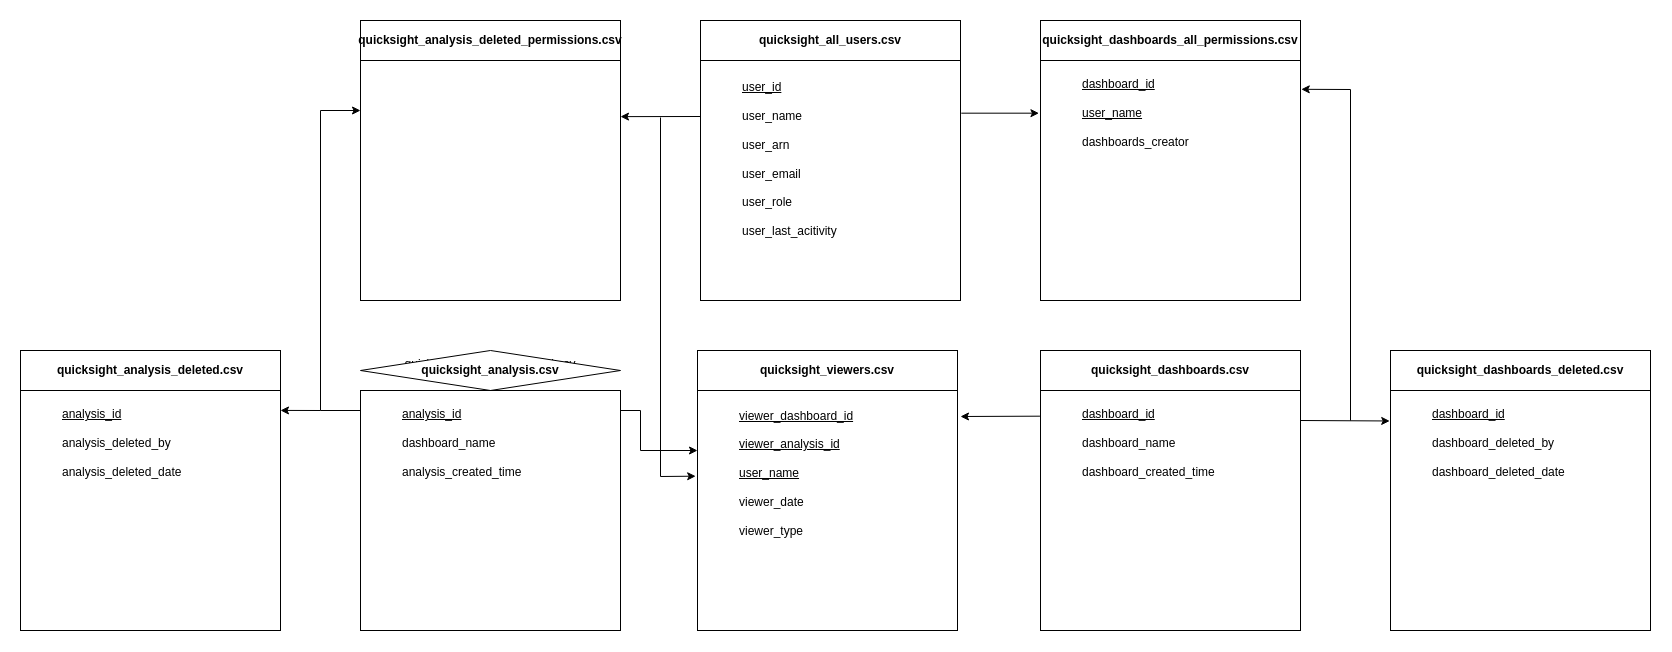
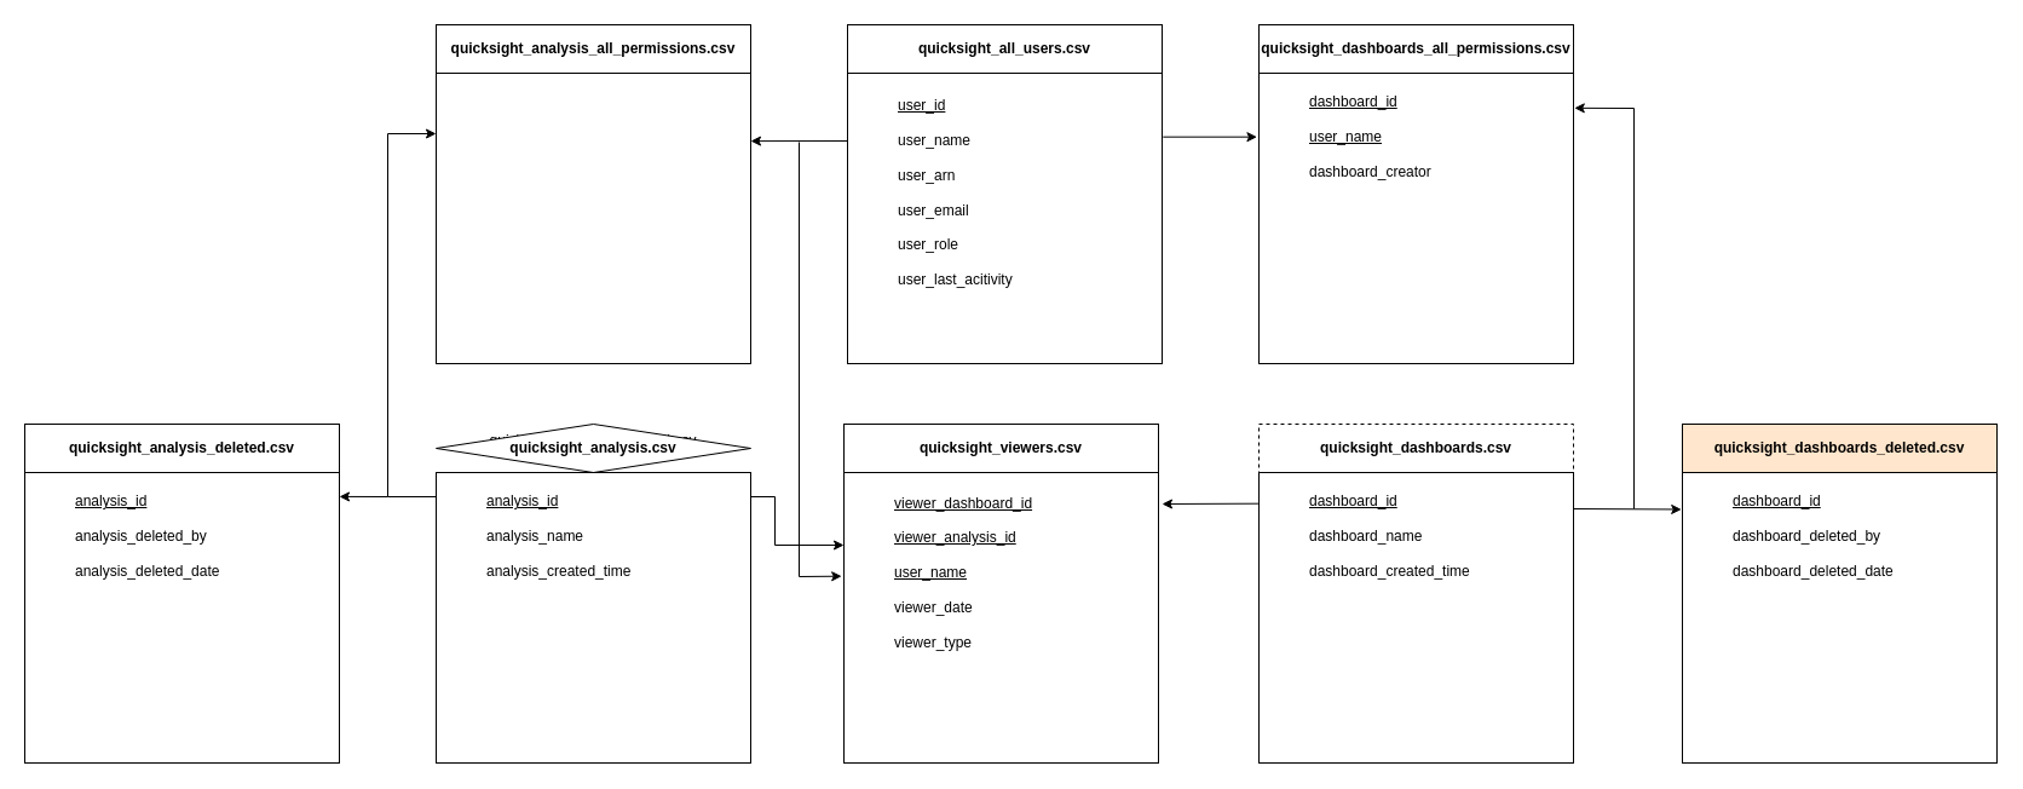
  <mxCell id="0" />
  <mxCell id="1" parent="0" />
  <mxCell id="2" value="" style="group" vertex="1" connectable="0" parent="1"><mxGeometry x="20" y="20" width="1630" height="610" as="geometry" /></mxCell>
  <mxCell id="3" value="" style="group" vertex="1" connectable="0" parent="2"><mxGeometry width="940" height="610" as="geometry" /></mxCell>
  <mxCell id="4" value="" style="group" vertex="1" connectable="0" parent="3"><mxGeometry x="680" width="260" height="280" as="geometry" /></mxCell>
  <mxCell id="5" value="&lt;b&gt;quicksight_all_users.csv&lt;/b&gt;" style="rounded=0;whiteSpace=wrap;html=1;" vertex="1" parent="4"><mxGeometry width="260" height="40" as="geometry" /></mxCell>
  <mxCell id="6" value="" style="rounded=0;whiteSpace=wrap;html=1;" vertex="1" parent="4"><mxGeometry y="40" width="260" height="240" as="geometry" /></mxCell>
  <mxCell id="7" value="&lt;div&gt;&lt;u&gt;user_id&lt;/u&gt;&lt;/div&gt;&lt;div&gt;&lt;br&gt;&lt;/div&gt;&lt;div&gt;user_name&lt;/div&gt;&lt;div&gt;&lt;br&gt;&lt;/div&gt;&lt;div&gt;user_arn&lt;/div&gt;&lt;div&gt;&lt;br&gt;&lt;/div&gt;&lt;div&gt;user_email&lt;/div&gt;&lt;div&gt;&lt;br&gt;&lt;/div&gt;&lt;div&gt;user_role&lt;/div&gt;&lt;div&gt;&lt;br&gt;&lt;/div&gt;&lt;div&gt;user_last_acitivity&lt;br&gt;&lt;/div&gt;&lt;div&gt;&lt;br&gt;&lt;/div&gt;" style="text;html=1;align=left;verticalAlign=middle;resizable=0;points=[];autosize=1;strokeColor=none;fillColor=none;" vertex="1" parent="4"><mxGeometry x="40" y="51" width="120" height="190" as="geometry" /></mxCell>
  <mxCell id="8" value="" style="group" vertex="1" connectable="0" parent="3"><mxGeometry y="10" width="600" height="600" as="geometry" /></mxCell>
  <mxCell id="9" value="" style="group" vertex="1" connectable="0" parent="8"><mxGeometry width="600" height="600" as="geometry" /></mxCell>
  <mxCell id="10" value="quicksight_analysis_deleted.csv" style="group" vertex="1" connectable="0" parent="9"><mxGeometry x="340" y="320" width="260" height="280" as="geometry" /></mxCell>
  <mxCell id="11" value="&lt;b&gt;quicksight_analysis.csv&lt;/b&gt;" style="rhombus;whiteSpace=wrap;html=1;" vertex="1" parent="10"><mxGeometry width="260" height="40" as="geometry" /></mxCell>
  <mxCell id="12" value="" style="rounded=0;whiteSpace=wrap;html=1;" vertex="1" parent="10"><mxGeometry y="40" width="260" height="240" as="geometry" /></mxCell>
- <mxCell id="13" value="&lt;div&gt;&lt;u&gt;analysis_id&lt;/u&gt;&lt;/div&gt;&lt;div&gt;&lt;br&gt;&lt;/div&gt;&lt;div&gt;dashboard_name&lt;span&gt;&lt;br&gt;&lt;/span&gt;&lt;/div&gt;&lt;div&gt;&lt;br&gt;&lt;/div&gt;&lt;div&gt;analysis_created_time&lt;br&gt;&lt;/div&gt;&lt;div&gt;&lt;br&gt;&lt;/div&gt;" style="text;html=1;align=left;verticalAlign=middle;resizable=0;points=[];autosize=1;strokeColor=none;fillColor=none;" vertex="1" parent="10"><mxGeometry x="40" y="50" width="150" height="100" as="geometry" /></mxCell>
+ <mxCell id="13" value="&lt;div&gt;&lt;u&gt;analysis_id&lt;/u&gt;&lt;/div&gt;&lt;div&gt;&lt;br&gt;&lt;/div&gt;&lt;div&gt;analysis_name&lt;span&gt;&lt;br&gt;&lt;/span&gt;&lt;/div&gt;&lt;div&gt;&lt;br&gt;&lt;/div&gt;&lt;div&gt;analysis_created_time&lt;br&gt;&lt;/div&gt;&lt;div&gt;&lt;br&gt;&lt;/div&gt;" style="text;html=1;align=left;verticalAlign=middle;resizable=0;points=[];autosize=1;strokeColor=none;fillColor=none;" vertex="1" parent="10"><mxGeometry x="40" y="50" width="150" height="100" as="geometry" /></mxCell>
  <mxCell id="14" value="quicksight_analysis_deleted.csv" style="group" vertex="1" connectable="0" parent="9"><mxGeometry y="320" width="260" height="280" as="geometry" /></mxCell>
  <mxCell id="15" value="&lt;b&gt;quicksight_analysis_deleted.csv&lt;/b&gt;" style="rounded=0;whiteSpace=wrap;html=1;" vertex="1" parent="14"><mxGeometry width="260" height="40" as="geometry" /></mxCell>
  <mxCell id="16" value="" style="rounded=0;whiteSpace=wrap;html=1;" vertex="1" parent="14"><mxGeometry y="40" width="260" height="240" as="geometry" /></mxCell>
  <mxCell id="17" value="&lt;div&gt;&lt;u&gt;analysis_id&lt;/u&gt;&lt;/div&gt;&lt;div&gt;&lt;br&gt;&lt;/div&gt;&lt;div&gt;&lt;span&gt;analysis_deleted_by&lt;br&gt;&lt;/span&gt;&lt;/div&gt;&lt;div&gt;&lt;br&gt;&lt;/div&gt;&lt;div&gt;analysis_deleted_date&lt;br&gt;&lt;/div&gt;&lt;div&gt;&lt;br&gt;&lt;/div&gt;" style="text;html=1;align=left;verticalAlign=middle;resizable=0;points=[];autosize=1;strokeColor=none;fillColor=none;" vertex="1" parent="14"><mxGeometry x="40" y="50" width="150" height="100" as="geometry" /></mxCell>
  <mxCell id="18" value="" style="endArrow=classic;html=1;rounded=0;entryX=1;entryY=0.083;entryDx=0;entryDy=0;entryPerimeter=0;" edge="1" parent="9" target="16"><mxGeometry width="50" height="50" relative="1" as="geometry"><mxPoint x="340" y="380" as="sourcePoint" /><mxPoint x="200" y="200" as="targetPoint" /><Array as="points"><mxPoint x="300" y="380" /></Array></mxGeometry></mxCell>
  <mxCell id="19" value="" style="group" vertex="1" connectable="0" parent="9"><mxGeometry x="340" y="-10" width="260" height="280" as="geometry" /></mxCell>
- <mxCell id="20" value="&lt;b&gt;quicksight_analysis_deleted_permissions.csv &lt;/b&gt;" style="rounded=0;whiteSpace=wrap;html=1;" vertex="1" parent="19"><mxGeometry width="260" height="40" as="geometry" /></mxCell>
+ <mxCell id="20" value="&lt;b&gt;quicksight_analysis_all_permissions.csv &lt;/b&gt;" style="rounded=0;whiteSpace=wrap;html=1;" vertex="1" parent="19"><mxGeometry width="260" height="40" as="geometry" /></mxCell>
  <mxCell id="21" value="" style="rounded=0;whiteSpace=wrap;html=1;" vertex="1" parent="19"><mxGeometry y="40" width="260" height="240" as="geometry" /></mxCell>
  <mxCell id="22" value="" style="endArrow=classic;html=1;rounded=0;" edge="1" parent="8"><mxGeometry width="50" height="50" relative="1" as="geometry"><mxPoint x="300" y="380" as="sourcePoint" /><mxPoint x="340" y="80" as="targetPoint" /><Array as="points"><mxPoint x="300" y="80" /></Array></mxGeometry></mxCell>
  <mxCell id="23" value="" style="endArrow=classic;html=1;rounded=0;entryX=1;entryY=0.188;entryDx=0;entryDy=0;entryPerimeter=0;" edge="1" parent="3"><mxGeometry width="50" height="50" relative="1" as="geometry"><mxPoint x="680" y="96" as="sourcePoint" /><mxPoint x="600" y="96.12" as="targetPoint" /></mxGeometry></mxCell>
  <mxCell id="24" value="" style="endArrow=classic;html=1;rounded=0;entryX=0;entryY=0.25;entryDx=0;entryDy=0;" edge="1" parent="3" target="37"><mxGeometry width="50" height="50" relative="1" as="geometry"><mxPoint x="600" y="390" as="sourcePoint" /><mxPoint x="655" y="749" as="targetPoint" /><Array as="points"><mxPoint x="620" y="390" /><mxPoint x="620" y="430" /></Array></mxGeometry></mxCell>
  <mxCell id="25" value="" style="group" vertex="1" connectable="0" parent="2"><mxGeometry x="680" y="10" width="600" height="600" as="geometry" /></mxCell>
  <mxCell id="26" value="" style="group" vertex="1" connectable="0" parent="25"><mxGeometry width="600" height="600" as="geometry" /></mxCell>
  <mxCell id="27" value="quicksight_analysis_deleted.csv" style="group" vertex="1" connectable="0" parent="26"><mxGeometry x="340" y="320" width="260" height="280" as="geometry" /></mxCell>
- <mxCell id="28" value="&lt;b&gt;quicksight_dashboards.csv&lt;/b&gt;" style="rounded=0;whiteSpace=wrap;html=1;" vertex="1" parent="27"><mxGeometry width="260" height="40" as="geometry" /></mxCell>
+ <mxCell id="28" value="&lt;b&gt;quicksight_dashboards.csv&lt;/b&gt;" style="rounded=0;whiteSpace=wrap;html=1;dashed=1;" vertex="1" parent="27"><mxGeometry width="260" height="40" as="geometry" /></mxCell>
  <mxCell id="29" value="" style="rounded=0;whiteSpace=wrap;html=1;" vertex="1" parent="27"><mxGeometry y="40" width="260" height="240" as="geometry" /></mxCell>
  <mxCell id="30" value="&lt;div&gt;&lt;u&gt;dashboard_id&lt;/u&gt;&lt;/div&gt;&lt;div&gt;&lt;br&gt;&lt;/div&gt;&lt;div&gt;dashboard_name&lt;span&gt;&lt;br&gt;&lt;/span&gt;&lt;/div&gt;&lt;div&gt;&lt;br&gt;&lt;/div&gt;&lt;div&gt;dashboard_created_time&lt;br&gt;&lt;/div&gt;&lt;div&gt;&lt;br&gt;&lt;/div&gt;" style="text;html=1;align=left;verticalAlign=middle;resizable=0;points=[];autosize=1;strokeColor=none;fillColor=none;" vertex="1" parent="27"><mxGeometry x="40" y="50" width="160" height="100" as="geometry" /></mxCell>
  <mxCell id="31" value="" style="group" vertex="1" connectable="0" parent="26"><mxGeometry x="340" y="-10" width="260" height="280" as="geometry" /></mxCell>
  <mxCell id="32" value="&lt;b&gt;quicksight_dashboards_all_permissions.csv &lt;/b&gt;" style="rounded=0;whiteSpace=wrap;html=1;" vertex="1" parent="31"><mxGeometry width="260" height="40" as="geometry" /></mxCell>
  <mxCell id="33" value="" style="rounded=0;whiteSpace=wrap;html=1;" vertex="1" parent="31"><mxGeometry y="40" width="260" height="240" as="geometry" /></mxCell>
- <mxCell id="34" value="&lt;div&gt;&lt;u&gt;dashboard_id&lt;/u&gt;&lt;/div&gt;&lt;div&gt;&lt;br&gt;&lt;/div&gt;&lt;div&gt;&lt;u&gt;user_name&lt;/u&gt;&lt;/div&gt;&lt;div&gt;&lt;br&gt;&lt;/div&gt;&lt;div&gt;dashboards_creator&lt;/div&gt;&lt;div&gt;&lt;br&gt;&lt;/div&gt;" style="text;html=1;align=left;verticalAlign=middle;resizable=0;points=[];autosize=1;strokeColor=none;fillColor=none;" vertex="1" parent="31"><mxGeometry x="40" y="50" width="130" height="100" as="geometry" /></mxCell>
+ <mxCell id="34" value="&lt;div&gt;&lt;u&gt;dashboard_id&lt;/u&gt;&lt;/div&gt;&lt;div&gt;&lt;br&gt;&lt;/div&gt;&lt;div&gt;&lt;u&gt;user_name&lt;/u&gt;&lt;/div&gt;&lt;div&gt;&lt;br&gt;&lt;/div&gt;&lt;div&gt;dashboard_creator&lt;/div&gt;&lt;div&gt;&lt;br&gt;&lt;/div&gt;" style="text;html=1;align=left;verticalAlign=middle;resizable=0;points=[];autosize=1;strokeColor=none;fillColor=none;" vertex="1" parent="31"><mxGeometry x="40" y="50" width="130" height="100" as="geometry" /></mxCell>
  <mxCell id="35" value="quicksight_analysis_deleted.csv" style="group" vertex="1" connectable="0" parent="26"><mxGeometry x="-3" y="320" width="260" height="280" as="geometry" /></mxCell>
  <mxCell id="36" value="&lt;b&gt;quicksight_viewers.csv &lt;br&gt;&lt;/b&gt;" style="rounded=0;whiteSpace=wrap;html=1;" vertex="1" parent="35"><mxGeometry width="260" height="40" as="geometry" /></mxCell>
  <mxCell id="37" value="" style="rounded=0;whiteSpace=wrap;html=1;" vertex="1" parent="35"><mxGeometry y="40" width="260" height="240" as="geometry" /></mxCell>
  <mxCell id="38" value="&lt;div&gt;&lt;u&gt;viewer_dashboard_id&lt;/u&gt;&lt;/div&gt;&lt;div&gt;&lt;br&gt;&lt;/div&gt;&lt;div&gt;&lt;u&gt;viewer_analysis_id&lt;/u&gt;&lt;/div&gt;&lt;div&gt;&lt;u&gt;&lt;br&gt;&lt;/u&gt;&lt;/div&gt;&lt;div&gt;&lt;u&gt;user_name&lt;/u&gt;&lt;u&gt;&lt;/u&gt;&lt;/div&gt;&lt;div&gt;&lt;u&gt;&lt;br&gt;&lt;/u&gt;&lt;/div&gt;&lt;div&gt;viewer_date&lt;/div&gt;&lt;div&gt;&lt;br&gt;&lt;/div&gt;&lt;div&gt;viewer_type&lt;br&gt;&lt;/div&gt;&lt;div&gt;&lt;br&gt;&lt;/div&gt;" style="text;html=1;align=left;verticalAlign=middle;resizable=0;points=[];autosize=1;strokeColor=none;fillColor=none;" vertex="1" parent="35"><mxGeometry x="40" y="50" width="140" height="160" as="geometry" /></mxCell>
  <mxCell id="39" value="" style="endArrow=classic;html=1;rounded=0;exitX=-0.002;exitY=0.107;exitDx=0;exitDy=0;exitPerimeter=0;" edge="1" parent="26" source="29"><mxGeometry width="50" height="50" relative="1" as="geometry"><mxPoint x="300" y="430" as="sourcePoint" /><mxPoint x="260" y="386" as="targetPoint" /></mxGeometry></mxCell>
  <mxCell id="40" value="quicksight_analysis_deleted.csv" style="group" vertex="1" connectable="0" parent="2"><mxGeometry x="1370" y="330" width="260" height="280" as="geometry" /></mxCell>
- <mxCell id="41" value="&lt;b&gt;quicksight_dashboards_deleted.csv&lt;/b&gt;" style="rounded=0;whiteSpace=wrap;html=1;" vertex="1" parent="40"><mxGeometry width="260" height="40" as="geometry" /></mxCell>
+ <mxCell id="41" value="&lt;b&gt;quicksight_dashboards_deleted.csv&lt;/b&gt;" style="rounded=0;whiteSpace=wrap;html=1;fillColor=#ffe6cc;" vertex="1" parent="40"><mxGeometry width="260" height="40" as="geometry" /></mxCell>
  <mxCell id="42" value="" style="rounded=0;whiteSpace=wrap;html=1;" vertex="1" parent="40"><mxGeometry y="40" width="260" height="240" as="geometry" /></mxCell>
  <mxCell id="43" value="&lt;div&gt;&lt;u&gt;dashboard_id&lt;/u&gt;&lt;/div&gt;&lt;div&gt;&lt;br&gt;&lt;/div&gt;&lt;div&gt;&lt;span&gt;&lt;span&gt;&lt;/span&gt;dashboard_deleted_by&lt;br&gt;&lt;/span&gt;&lt;/div&gt;&lt;div&gt;&lt;br&gt;&lt;/div&gt;&lt;div&gt;dashboard_deleted_date&lt;br&gt;&lt;/div&gt;&lt;div&gt;&lt;br&gt;&lt;/div&gt;" style="text;html=1;align=left;verticalAlign=middle;resizable=0;points=[];autosize=1;strokeColor=none;fillColor=none;" vertex="1" parent="40"><mxGeometry x="40" y="50" width="160" height="100" as="geometry" /></mxCell>
  <mxCell id="44" value="" style="endArrow=classic;html=1;rounded=0;exitX=1.003;exitY=0.207;exitDx=0;exitDy=0;exitPerimeter=0;entryX=-0.006;entryY=0.207;entryDx=0;entryDy=0;entryPerimeter=0;" edge="1" parent="2"><mxGeometry width="50" height="50" relative="1" as="geometry"><mxPoint x="940.78" y="92.68" as="sourcePoint" /><mxPoint x="1018.44" y="92.68" as="targetPoint" /></mxGeometry></mxCell>
  <mxCell id="45" value="" style="endArrow=classic;html=1;rounded=0;exitX=1.003;exitY=0.207;exitDx=0;exitDy=0;exitPerimeter=0;entryX=-0.003;entryY=0.127;entryDx=0;entryDy=0;entryPerimeter=0;" edge="1" parent="2" target="42"><mxGeometry width="50" height="50" relative="1" as="geometry"><mxPoint x="1280" y="400" as="sourcePoint" /><mxPoint x="1357" y="400" as="targetPoint" /></mxGeometry></mxCell>
  <mxCell id="46" value="" style="endArrow=classic;html=1;rounded=0;entryX=1.003;entryY=0.12;entryDx=0;entryDy=0;entryPerimeter=0;" edge="1" parent="2" target="33"><mxGeometry width="50" height="50" relative="1" as="geometry"><mxPoint x="1330" y="400" as="sourcePoint" /><mxPoint x="1379" y="410" as="targetPoint" /><Array as="points"><mxPoint x="1330" y="69" /></Array></mxGeometry></mxCell>
  <mxCell id="47" value="" style="endArrow=classic;html=1;rounded=0;entryX=-0.007;entryY=0.357;entryDx=0;entryDy=0;entryPerimeter=0;" edge="1" parent="2" target="37"><mxGeometry width="50" height="50" relative="1" as="geometry"><mxPoint x="640" y="97" as="sourcePoint" /><mxPoint x="670" y="397" as="targetPoint" /><Array as="points"><mxPoint x="640" y="456" /></Array></mxGeometry></mxCell>
